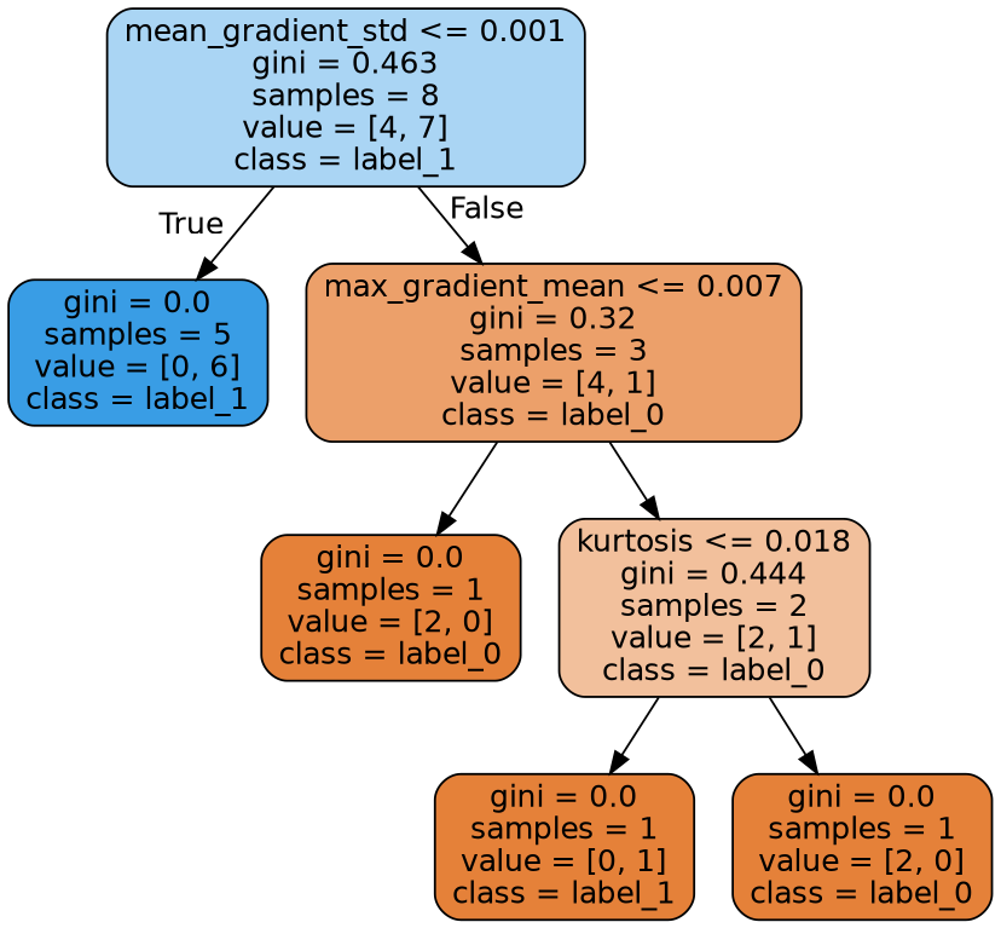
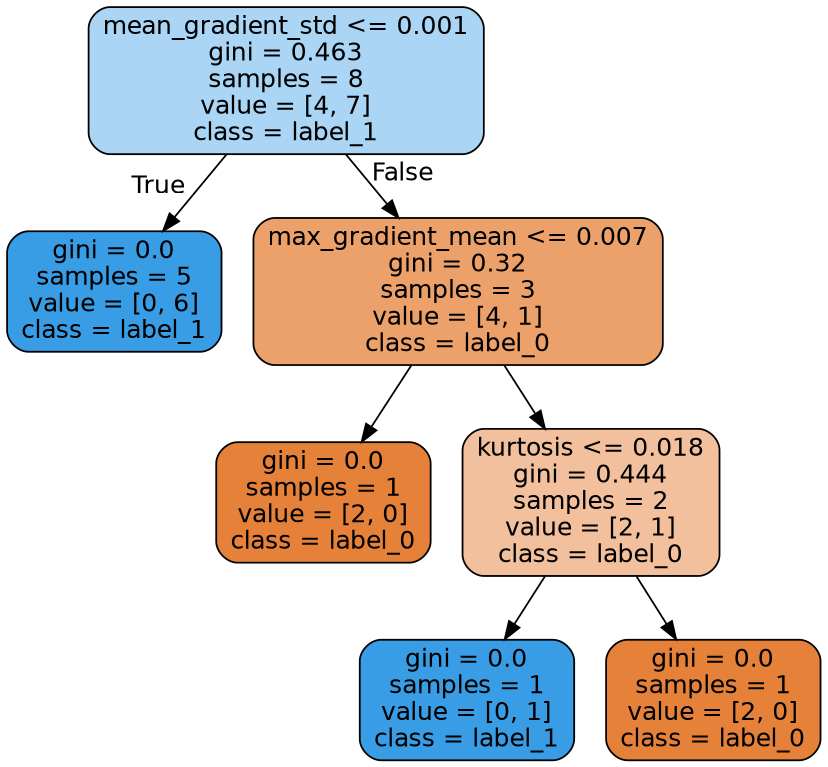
  digraph {
    node [color=black fillcolor="#399de5" fontname=helvetica shape=box style="filled, rounded"]
    edge [fontname=helvetica]
    n1 [fillcolor="#aad5f4" label="mean_gradient_std <= 0.001\ngini = 0.463\nsamples = 8\nvalue = [4, 7]\nclass = label_1"]
    n2 [label="gini = 0.0\nsamples = 5\nvalue = [0, 6]\nclass = label_1"]
    n3 [fillcolor="#eca06a" label="max_gradient_mean <= 0.007\ngini = 0.32\nsamples = 3\nvalue = [4, 1]\nclass = label_0"]
    n4 [fillcolor="#e58139" label="gini = 0.0\nsamples = 1\nvalue = [2, 0]\nclass = label_0"]
    n5 [fillcolor="#f2c09c" label="kurtosis <= 0.018\ngini = 0.444\nsamples = 2\nvalue = [2, 1]\nclass = label_0"]
-   n6 [fillcolor="#e58139" label="gini = 0.0\nsamples = 1\nvalue = [0, 1]\nclass = label_1"]
+   n6 [label="gini = 0.0\nsamples = 1\nvalue = [0, 1]\nclass = label_1"]
    n7 [fillcolor="#e58139" label="gini = 0.0\nsamples = 1\nvalue = [2, 0]\nclass = label_0"]
    n1 -> n2 [headlabel=True labelangle=45 labeldistance=2.5]
    n1 -> n3 [headlabel=False labelangle=-45 labeldistance=2.5]
    n3 -> n4
    n3 -> n5
    n5 -> n6
    n5 -> n7
  }
